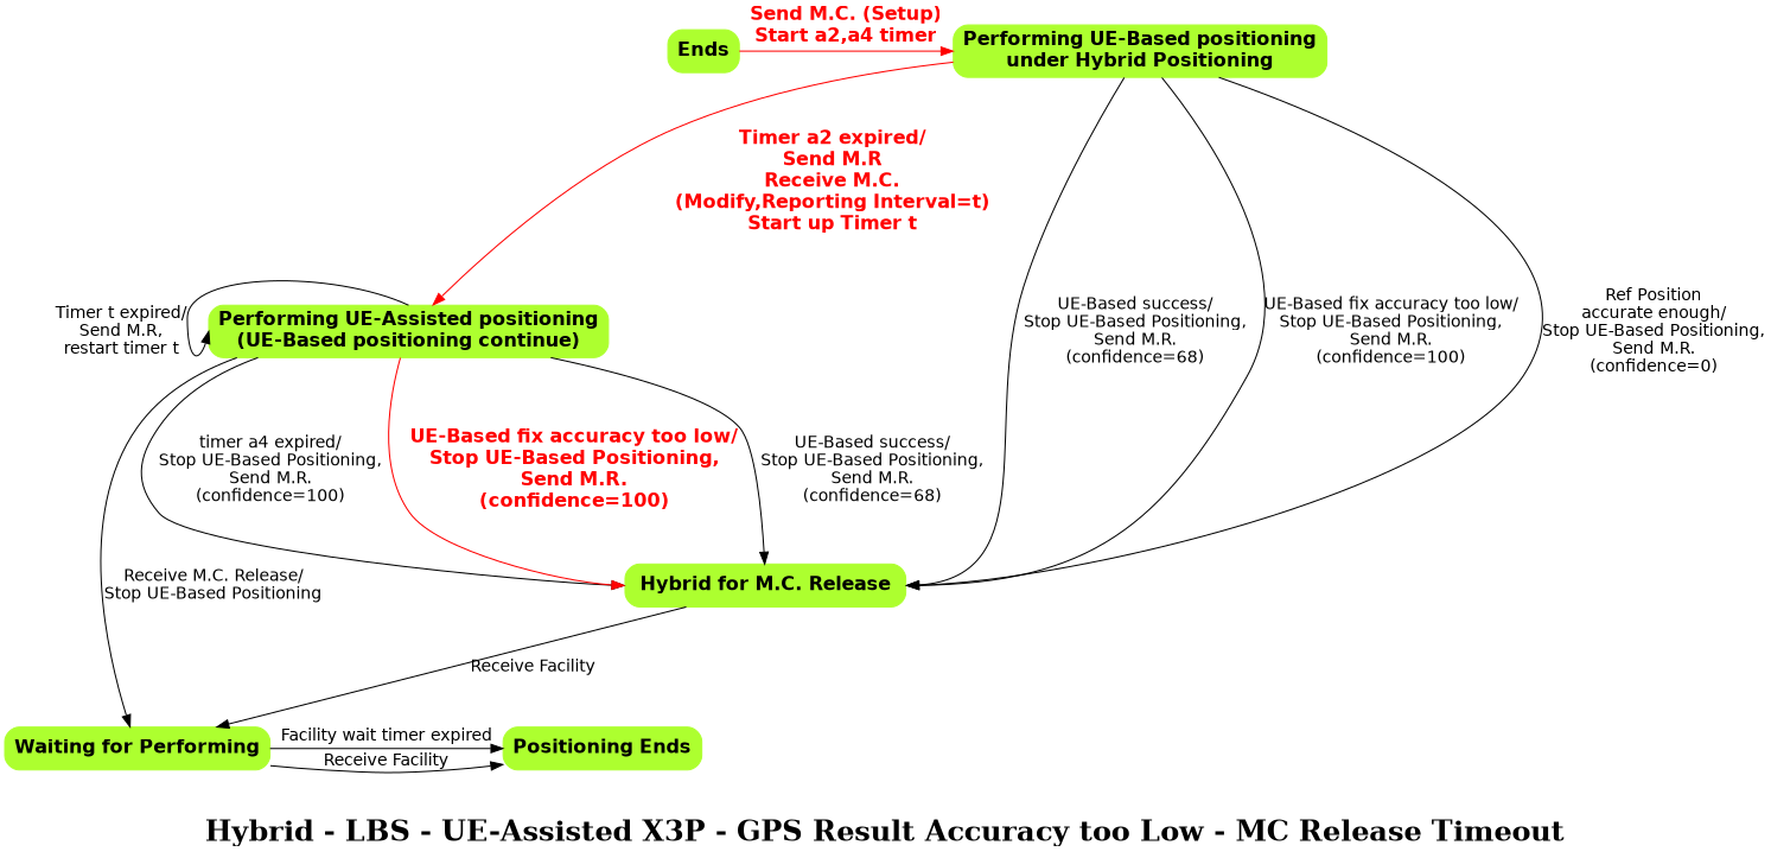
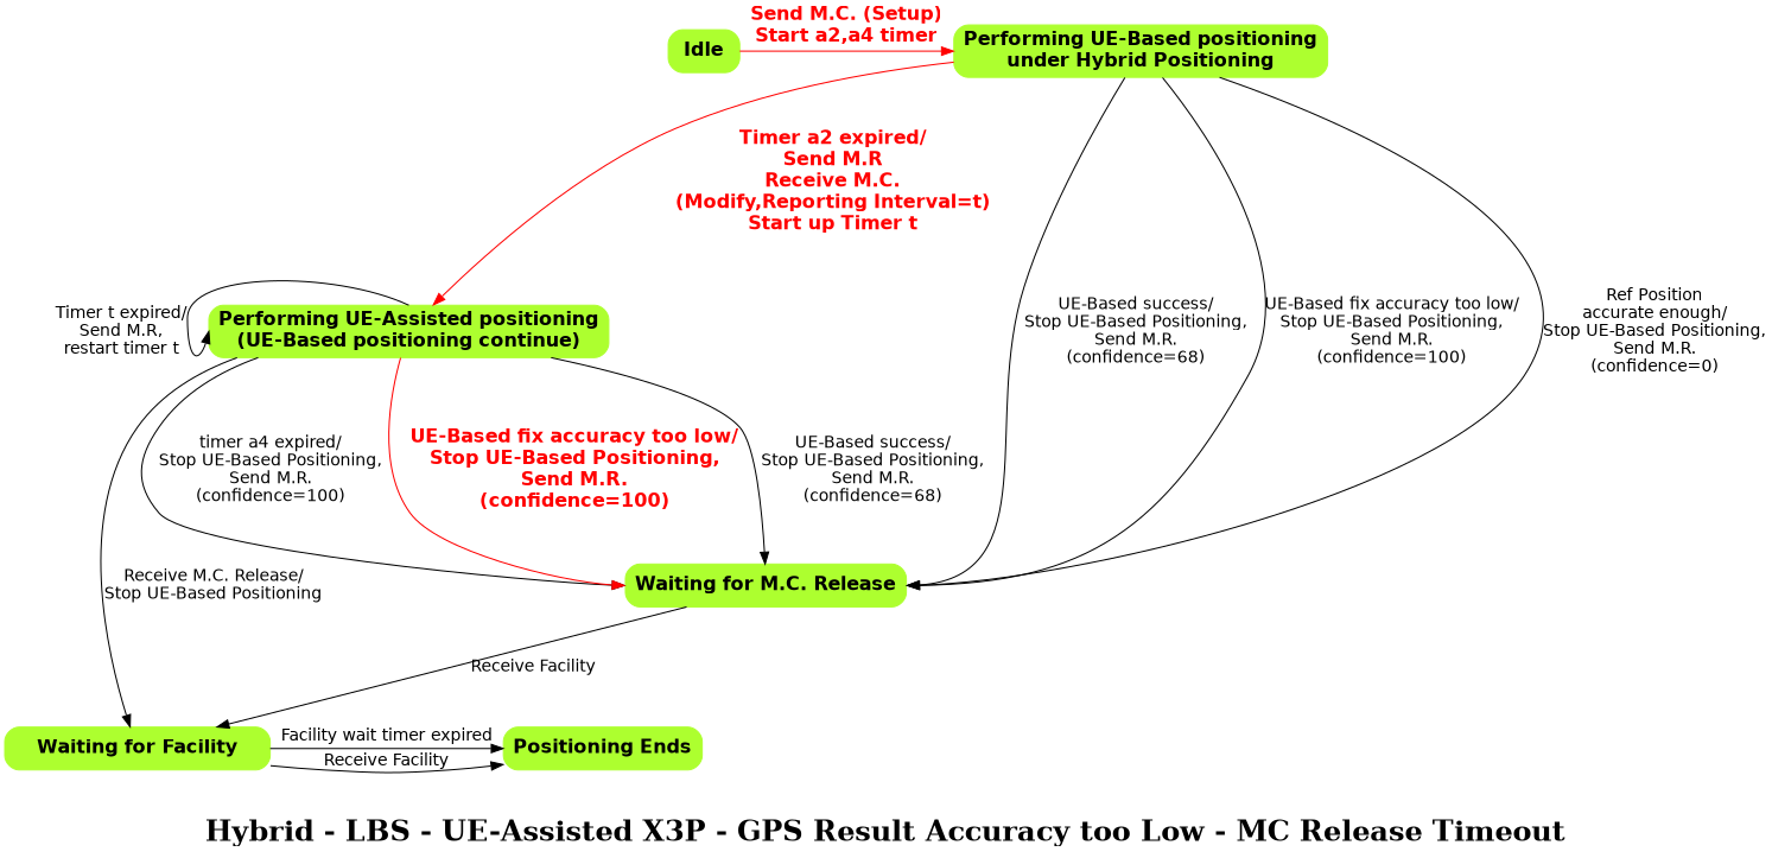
  digraph {
    fontname="Times-Bold"
    fontsize=24
    label="Hybrid - LBS - UE-Assisted X3P - GPS Result Accuracy too Low - MC Release Timeout"
    rankdir=TB
    ranksep=1.2
    node [color=greenyellow fontname="Helvetica-Bold" fontsize=16 shape=box style="rounded,filled"]
    edge [fontname=Helvetica fontsize=14]
-   n1 [label=Ends]
+   n1 [label=Idle]
    n2 [label="Performing UE-Based positioning\nunder Hybrid Positioning"]
-   n3 [label="Waiting for Performing"]
+   n3 [label="Waiting for Facility"]
    n4 [label="Positioning Ends"]
    n5 [label="Performing UE-Assisted positioning\n(UE-Based positioning continue)"]
-   n6 [label="Hybrid for M.C. Release"]
+   n6 [label="Waiting for M.C. Release"]
    subgraph sub_1 {
      rank=same
      n1
      n2
    }
    subgraph sub_2 {
      rank=same
      n3
      n4
    }
    n1 -> n2 [color=red fontcolor=red fontname="Helvetica-Bold" fontsize=16 label="Send M.C. (Setup)\nStart a2,a4 timer"]
    n2 -> n5 [color=red fontcolor=red fontname="Helvetica-Bold" fontsize=16 label="Timer a2 expired/\nSend M.R\nReceive M.C.\n(Modify,Reporting Interval=t)\nStart up Timer t"]
    n2 -> n6 [headport=e label="UE-Based success/\nStop UE-Based Positioning,\nSend M.R.\n(confidence=68)"]
    n2 -> n6 [headport=e label="UE-Based fix accuracy too low/\nStop UE-Based Positioning,\nSend M.R.\n(confidence=100)"]
    n2 -> n6 [headport=e label="Ref Position\naccurate enough/\nStop UE-Based Positioning,\nSend M.R.\n(confidence=0)"]
    n3 -> n4 [label="Facility wait timer expired"]
    n3 -> n4 [label="Receive Facility"]
    n5 -> n3 [label="Receive M.C. Release/\nStop UE-Based Positioning"]
    n5 -> n5 [headport=w label="Timer t expired/\nSend M.R,\nrestart timer t" tailport=n]
    n5 -> n6 [headport=w label="timer a4 expired/\nStop UE-Based Positioning,\nSend M.R.\n(confidence=100)"]
    n5 -> n6 [color=red fontcolor=red fontname="Helvetica-Bold" fontsize=16 headport=w label="UE-Based fix accuracy too low/\nStop UE-Based Positioning,\nSend M.R.\n(confidence=100)"]
    n5 -> n6 [label="UE-Based success/\nStop UE-Based Positioning,\nSend M.R.\n(confidence=68)"]
    n6 -> n3 [label="Receive Facility"]
  }
